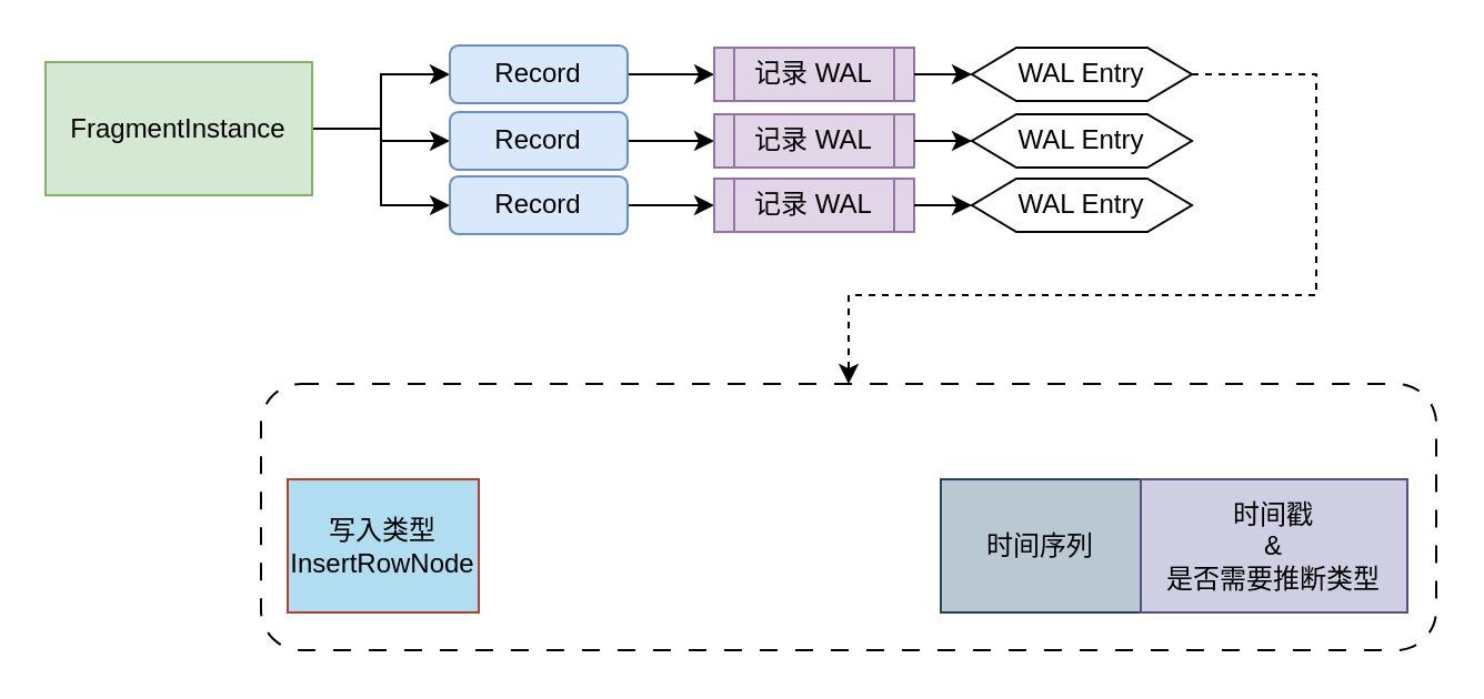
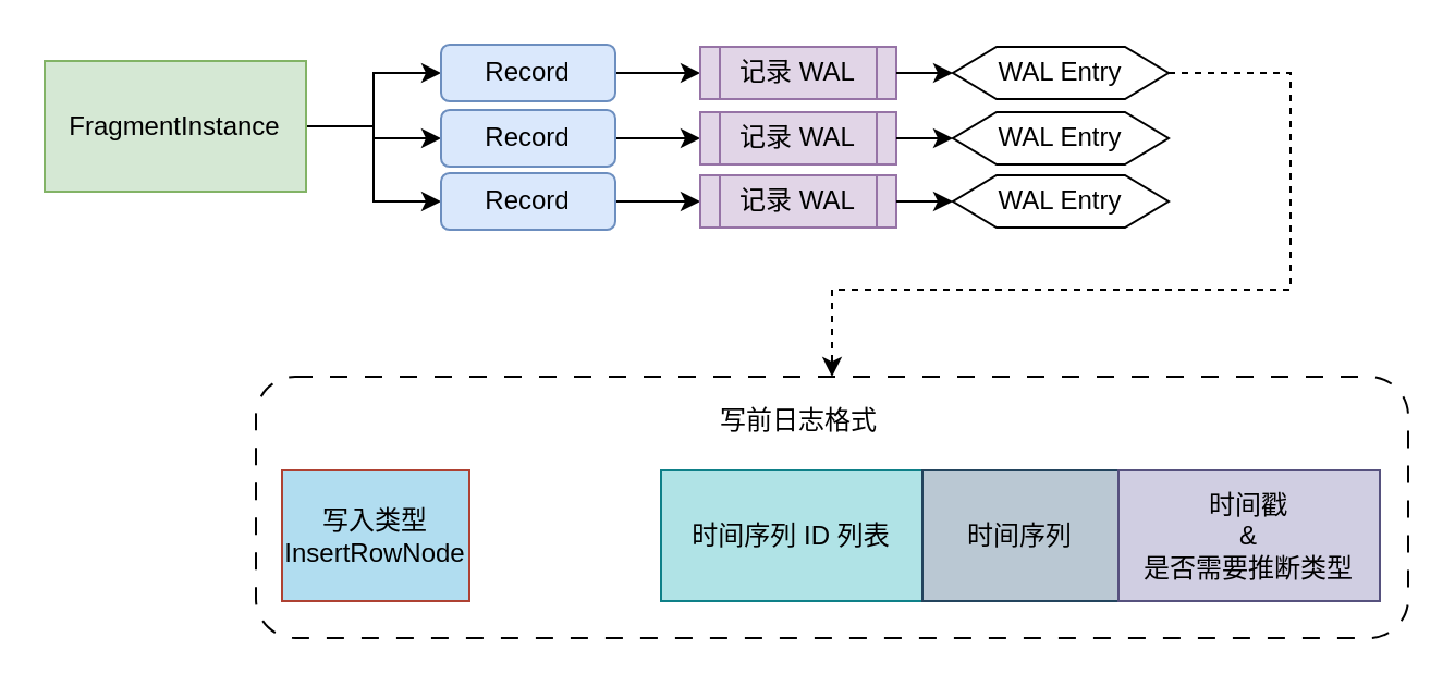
  <mxCell id="0" />
  <mxCell id="1" parent="0" />
  <mxCell id="2" value="" style="rounded=1;whiteSpace=wrap;html=1;fillColor=none;dashed=1;dashPattern=8 8;" vertex="1" parent="1"><mxGeometry x="117" y="172.5" width="529" height="120" as="geometry" /></mxCell>
  <mxCell id="3" style="edgeStyle=orthogonalEdgeStyle;rounded=0;orthogonalLoop=1;jettySize=auto;html=1;entryX=0;entryY=0.5;entryDx=0;entryDy=0;" edge="1" parent="1" source="6" target="8"><mxGeometry relative="1" as="geometry" /></mxCell>
  <mxCell id="4" style="edgeStyle=orthogonalEdgeStyle;rounded=0;orthogonalLoop=1;jettySize=auto;html=1;" edge="1" parent="1" source="6" target="10"><mxGeometry relative="1" as="geometry" /></mxCell>
  <mxCell id="5" style="edgeStyle=orthogonalEdgeStyle;rounded=0;orthogonalLoop=1;jettySize=auto;html=1;" edge="1" parent="1" source="6" target="12"><mxGeometry relative="1" as="geometry" /></mxCell>
  <mxCell id="6" value="FragmentInstance" style="rounded=0;whiteSpace=wrap;html=1;fillColor=#d5e8d4;strokeColor=#82b366;" vertex="1" parent="1"><mxGeometry x="20" y="27.5" width="120" height="60" as="geometry" /></mxCell>
  <mxCell id="7" style="edgeStyle=orthogonalEdgeStyle;rounded=0;orthogonalLoop=1;jettySize=auto;html=1;" edge="1" parent="1" source="8" target="13"><mxGeometry relative="1" as="geometry" /></mxCell>
  <mxCell id="8" value="Record" style="rounded=1;whiteSpace=wrap;html=1;fillColor=#dae8fc;strokeColor=#6c8ebf;" vertex="1" parent="1"><mxGeometry x="202" y="20" width="80" height="26" as="geometry" /></mxCell>
  <mxCell id="9" style="edgeStyle=orthogonalEdgeStyle;rounded=0;orthogonalLoop=1;jettySize=auto;html=1;" edge="1" parent="1" source="10" target="14"><mxGeometry relative="1" as="geometry" /></mxCell>
  <mxCell id="10" value="Record" style="rounded=1;whiteSpace=wrap;html=1;fillColor=#dae8fc;strokeColor=#6c8ebf;" vertex="1" parent="1"><mxGeometry x="202" y="50" width="80" height="26" as="geometry" /></mxCell>
  <mxCell id="11" style="edgeStyle=orthogonalEdgeStyle;rounded=0;orthogonalLoop=1;jettySize=auto;html=1;" edge="1" parent="1" source="12" target="15"><mxGeometry relative="1" as="geometry" /></mxCell>
  <mxCell id="12" value="Record" style="rounded=1;whiteSpace=wrap;html=1;fillColor=#dae8fc;strokeColor=#6c8ebf;" vertex="1" parent="1"><mxGeometry x="202" y="79" width="80" height="26" as="geometry" /></mxCell>
  <mxCell id="13" value="记录 WAL" style="shape=process;whiteSpace=wrap;html=1;backgroundOutline=1;fillColor=#e1d5e7;strokeColor=#9673a6;" vertex="1" parent="1"><mxGeometry x="321" y="21" width="90" height="24" as="geometry" /></mxCell>
  <mxCell id="14" value="记录 WAL" style="shape=process;whiteSpace=wrap;html=1;backgroundOutline=1;fillColor=#e1d5e7;strokeColor=#9673a6;" vertex="1" parent="1"><mxGeometry x="321" y="51" width="90" height="24" as="geometry" /></mxCell>
  <mxCell id="15" value="记录 WAL" style="shape=process;whiteSpace=wrap;html=1;backgroundOutline=1;fillColor=#e1d5e7;strokeColor=#9673a6;" vertex="1" parent="1"><mxGeometry x="321" y="80" width="90" height="24" as="geometry" /></mxCell>
  <mxCell id="16" style="edgeStyle=orthogonalEdgeStyle;rounded=0;orthogonalLoop=1;jettySize=auto;html=1;entryX=0.5;entryY=0;entryDx=0;entryDy=0;dashed=1;" edge="1" parent="1" source="17" target="2"><mxGeometry relative="1" as="geometry"><Array as="points"><mxPoint x="592" y="33.5" /><mxPoint x="592" y="132.5" /><mxPoint x="382" y="132.5" /></Array></mxGeometry></mxCell>
  <mxCell id="17" value="WAL Entry" style="shape=hexagon;perimeter=hexagonPerimeter2;whiteSpace=wrap;html=1;fixedSize=1;" vertex="1" parent="1"><mxGeometry x="437" y="21" width="99" height="24" as="geometry" /></mxCell>
  <mxCell id="18" value="WAL Entry" style="shape=hexagon;perimeter=hexagonPerimeter2;whiteSpace=wrap;html=1;fixedSize=1;" vertex="1" parent="1"><mxGeometry x="437" y="51" width="99" height="24" as="geometry" /></mxCell>
  <mxCell id="19" value="WAL Entry" style="shape=hexagon;perimeter=hexagonPerimeter2;whiteSpace=wrap;html=1;fixedSize=1;" vertex="1" parent="1"><mxGeometry x="437" y="80" width="99" height="24" as="geometry" /></mxCell>
  <mxCell id="20" value="" style="endArrow=classic;html=1;rounded=0;exitX=1;exitY=0.5;exitDx=0;exitDy=0;entryX=0;entryY=0.5;entryDx=0;entryDy=0;" edge="1" parent="1" source="13" target="17"><mxGeometry width="50" height="50" relative="1" as="geometry"><mxPoint x="515" y="138.5" as="sourcePoint" /><mxPoint x="565" y="88.5" as="targetPoint" /></mxGeometry></mxCell>
  <mxCell id="21" value="" style="endArrow=classic;html=1;rounded=0;exitX=1;exitY=0.5;exitDx=0;exitDy=0;entryX=0;entryY=0.5;entryDx=0;entryDy=0;" edge="1" parent="1" source="14" target="18"><mxGeometry width="50" height="50" relative="1" as="geometry"><mxPoint x="421" y="43.5" as="sourcePoint" /><mxPoint x="447" y="43.5" as="targetPoint" /></mxGeometry></mxCell>
  <mxCell id="22" value="" style="endArrow=classic;html=1;rounded=0;exitX=1;exitY=0.5;exitDx=0;exitDy=0;entryX=0;entryY=0.5;entryDx=0;entryDy=0;" edge="1" parent="1" source="15" target="19"><mxGeometry width="50" height="50" relative="1" as="geometry"><mxPoint x="431" y="53.5" as="sourcePoint" /><mxPoint x="457" y="53.5" as="targetPoint" /></mxGeometry></mxCell>
  <mxCell id="23" value="写入类型&lt;br&gt;InsertRowNode" style="rounded=0;whiteSpace=wrap;html=1;fillColor=#b1ddf0;strokeColor=#ae4132;" vertex="1" parent="1"><mxGeometry x="129" y="215.5" width="86" height="60" as="geometry" /></mxCell>
+ <mxCell id="24" value="时间序列 ID 列表" style="rounded=0;whiteSpace=wrap;html=1;fillColor=#b0e3e6;strokeColor=#0e8088;" vertex="1" parent="1"><mxGeometry x="303" y="215.5" width="120" height="60" as="geometry" /></mxCell>
  <mxCell id="25" value="时间序列" style="rounded=0;whiteSpace=wrap;html=1;fillColor=#bac8d3;strokeColor=#23445d;" vertex="1" parent="1"><mxGeometry x="423" y="215.5" width="90" height="60" as="geometry" /></mxCell>
  <mxCell id="26" value="时间戳&lt;br&gt;&amp;amp;&lt;br&gt;是否需要推断类型" style="rounded=0;whiteSpace=wrap;html=1;fillColor=#d0cee2;strokeColor=#56517e;" vertex="1" parent="1"><mxGeometry x="513" y="215.5" width="120" height="60" as="geometry" /></mxCell>
+ <mxCell id="27" value="写前日志格式" style="text;html=1;align=center;verticalAlign=middle;resizable=0;points=[];autosize=1;strokeColor=none;fillColor=none;" vertex="1" parent="1"><mxGeometry x="321" y="179.5" width="90" height="26" as="geometry" /></mxCell>
